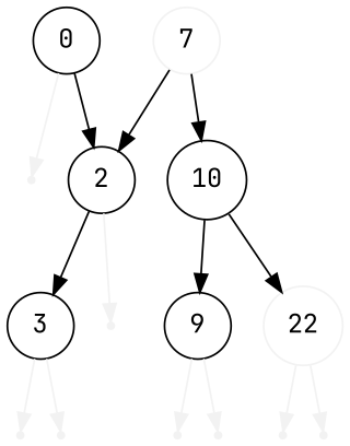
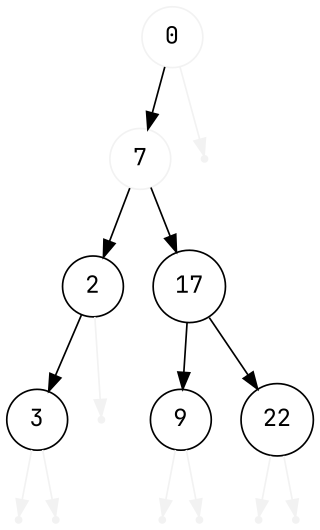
  digraph {
    fontname="JetBrains Mono"
    node [fontname="JetBrains Mono" shape=point color=gray95]
    edge [fontname="JetBrains Mono" color=gray95]
-   n1 [label=0 shape=circle color=""]
+   n1 [label=0 shape=circle]
    n2 [label=7 shape=circle]
    "52r"
    n4 [label=2 shape=circle color=""]
-   n5 [label=10 shape=circle color=""]
+   n5 [label=17 shape=circle color=""]
    n6 [label=3 shape=circle color=""]
    "55r"
    n8 [label=9 shape=circle color=""]
-   n9 [label=22 shape=circle]
+   n9 [label=22 shape=circle color=""]
    "57l"
    "57r"
    "61l"
    "61r"
    "63l"
    "63r"
-   n1 -> n4 [color=""]
+   n1 -> n2 [color=""]
    n1 -> "52r"
    n2 -> n4 [color=""]
    n2 -> n5 [color=""]
    n4 -> n6 [color=""]
    n4 -> "55r"
    n5 -> n8 [color=""]
    n5 -> n9 [color=""]
    n6 -> "57l"
    n6 -> "57r"
    n8 -> "61l"
    n8 -> "61r"
    n9 -> "63l"
    n9 -> "63r"
  }
